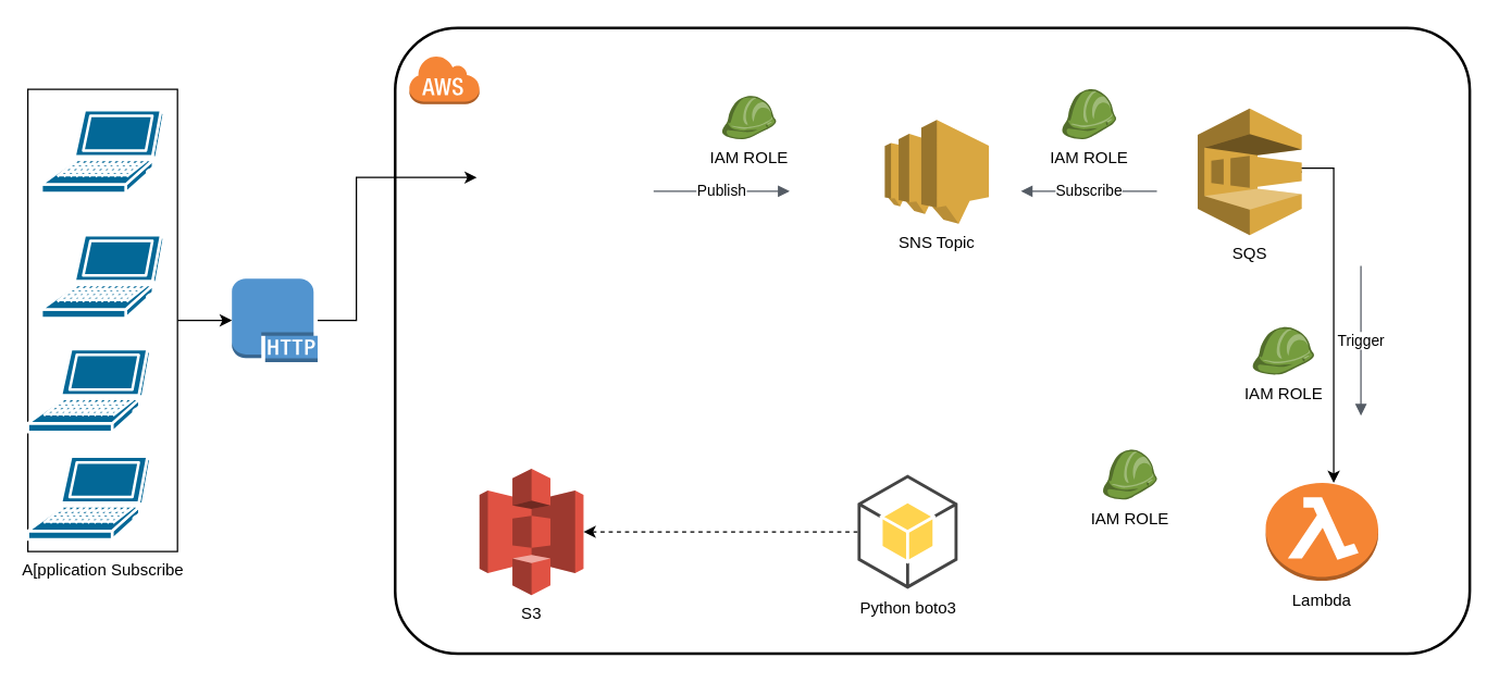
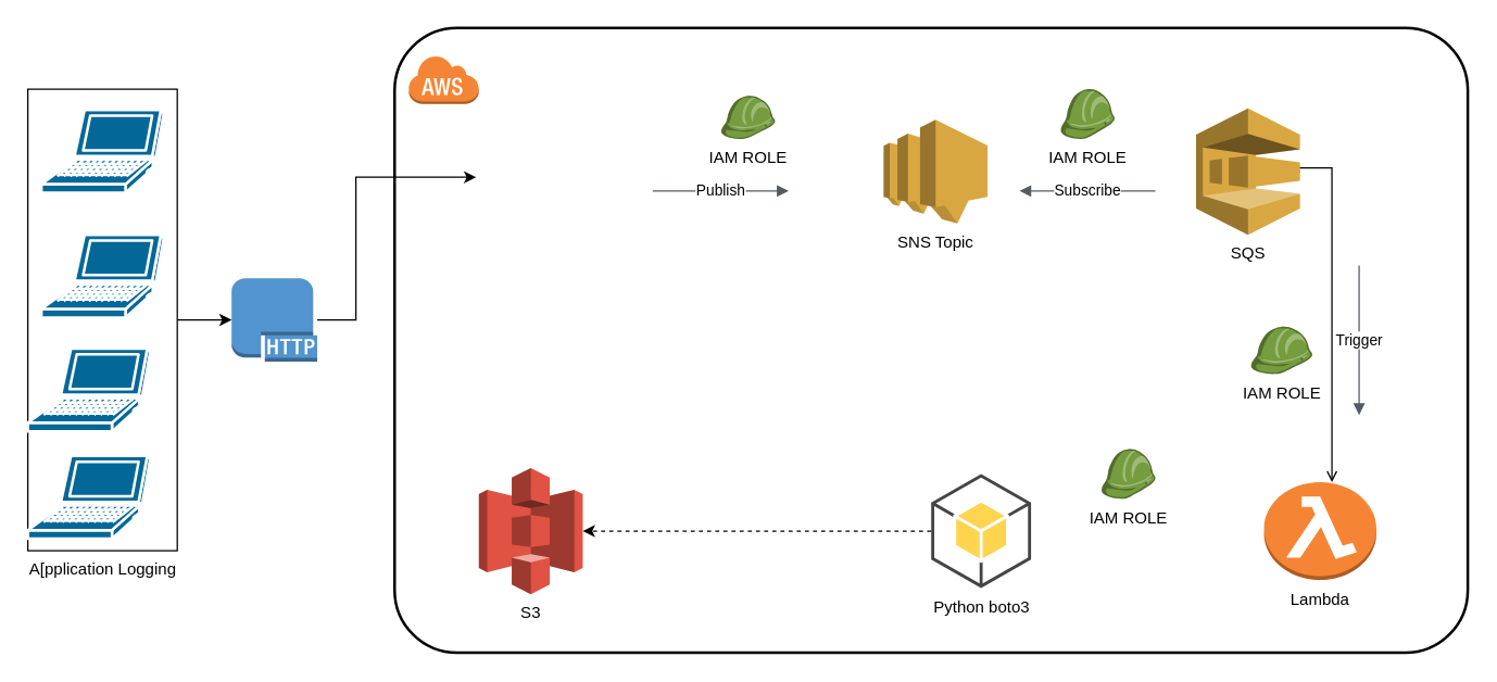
  <mxCell id="0" />
  <mxCell id="1" parent="0" />
  <mxCell id="2" value="" style="rounded=1;arcSize=10;dashed=0;fillColor=none;gradientColor=none;strokeWidth=2;" parent="1" vertex="1"><mxGeometry x="290" width="790" height="460" as="geometry" y="20" /></mxCell>
  <mxCell id="3" value="" style="dashed=0;html=1;shape=mxgraph.aws3.cloud;fillColor=#F58536;gradientColor=none;dashed=0;strokeColor=#;" parent="1" vertex="1"><mxGeometry x="300" y="40" width="52" height="36" as="geometry" /></mxCell>
  <mxCell id="4" style="edgeStyle=orthogonalEdgeStyle;rounded=0;orthogonalLoop=1;jettySize=auto;html=1;entryX=0;entryY=0.5;entryDx=0;entryDy=0;entryPerimeter=0;" parent="1" source="5" target="25" edge="1"><mxGeometry relative="1" as="geometry" /></mxCell>
- <mxCell id="5" value="A[pplication Subscribe" style="verticalLabelPosition=bottom;verticalAlign=top;html=1;shape=mxgraph.basic.rect;fillColor2=none;strokeWidth=1;size=20;indent=5;" parent="1" vertex="1"><mxGeometry x="20" y="65" width="110" height="340" as="geometry" /></mxCell>
+ <mxCell id="5" value="A[pplication Logging" style="verticalLabelPosition=bottom;verticalAlign=top;html=1;shape=mxgraph.basic.rect;fillColor2=none;strokeWidth=1;size=20;indent=5;" parent="1" vertex="1"><mxGeometry x="20" y="65" width="110" height="340" as="geometry" /></mxCell>
  <mxCell id="6" value="" style="shape=mxgraph.cisco.computers_and_peripherals.laptop;html=1;dashed=0;fillColor=#036897;strokeColor=#ffffff;strokeWidth=2;verticalLabelPosition=bottom;verticalAlign=top" parent="1" vertex="1"><mxGeometry x="20" y="335.13" width="90" height="61" as="geometry" /></mxCell>
  <mxCell id="7" value="" style="shape=mxgraph.cisco.computers_and_peripherals.laptop;html=1;dashed=0;fillColor=#036897;strokeColor=#ffffff;strokeWidth=2;verticalLabelPosition=bottom;verticalAlign=top" parent="1" vertex="1"><mxGeometry x="30" y="80.38" width="90" height="61" as="geometry" /></mxCell>
  <mxCell id="8" value="" style="shape=mxgraph.cisco.computers_and_peripherals.laptop;html=1;dashed=0;fillColor=#036897;strokeColor=#ffffff;strokeWidth=2;verticalLabelPosition=bottom;verticalAlign=top" parent="1" vertex="1"><mxGeometry x="30" y="172.25" width="90" height="61" as="geometry" /></mxCell>
  <mxCell id="9" value="" style="shape=mxgraph.cisco.computers_and_peripherals.laptop;html=1;dashed=0;fillColor=#036897;strokeColor=#ffffff;strokeWidth=2;verticalLabelPosition=bottom;verticalAlign=top" parent="1" vertex="1"><mxGeometry x="20" y="256.13" width="90" height="61" as="geometry" /></mxCell>
  <mxCell id="10" value="Lambda" style="outlineConnect=0;dashed=0;verticalLabelPosition=bottom;verticalAlign=top;align=center;html=1;shape=mxgraph.aws3.lambda_function;fillColor=#F58534;gradientColor=none;" parent="1" vertex="1"><mxGeometry x="930" y="354.5" width="82.75" height="72" as="geometry" /></mxCell>
  <mxCell id="11" value="SNS Topic" style="outlineConnect=0;dashed=0;verticalLabelPosition=bottom;verticalAlign=top;align=center;html=1;shape=mxgraph.aws3.sns;fillColor=#D9A741;gradientColor=none;" parent="1" vertex="1"><mxGeometry x="650" y="87.5" width="76.5" height="76.5" as="geometry" /></mxCell>
- <mxCell id="12" style="edgeStyle=orthogonalEdgeStyle;rounded=0;orthogonalLoop=1;jettySize=auto;html=1;exitX=1;exitY=0.5;exitDx=0;exitDy=0;exitPerimeter=0;" parent="1" source="13" target="10" edge="1"><mxGeometry relative="1" as="geometry"><mxPoint x="880" y="220" as="sourcePoint" /><Array as="points"><mxPoint x="937" y="123" /><mxPoint x="980" y="123" /></Array></mxGeometry></mxCell>
+ <mxCell id="12" style="edgeStyle=orthogonalEdgeStyle;rounded=0;orthogonalLoop=1;jettySize=auto;html=1;exitX=1;exitY=0.5;exitDx=0;exitDy=0;exitPerimeter=0;endArrow=open;" parent="1" source="13" target="10" edge="1"><mxGeometry relative="1" as="geometry"><mxPoint x="880" y="220" as="sourcePoint" /><Array as="points"><mxPoint x="937" y="123" /><mxPoint x="980" y="123" /></Array></mxGeometry></mxCell>
  <mxCell id="13" value="SQS" style="outlineConnect=0;dashed=0;verticalLabelPosition=bottom;verticalAlign=top;align=center;html=1;shape=mxgraph.aws3.sqs;fillColor=#D9A741;gradientColor=none;" parent="1" vertex="1"><mxGeometry x="880" y="79.25" width="76.5" height="93" as="geometry" /></mxCell>
  <mxCell id="14" value="S3" style="outlineConnect=0;dashed=0;verticalLabelPosition=bottom;verticalAlign=top;align=center;html=1;shape=mxgraph.aws3.s3;fillColor=#E05243;gradientColor=none;" parent="1" vertex="1"><mxGeometry x="352" y="344" width="76.5" height="93" as="geometry" /></mxCell>
  <mxCell id="15" value="IAM ROLE" style="outlineConnect=0;dashed=0;verticalLabelPosition=bottom;verticalAlign=top;align=center;html=1;shape=mxgraph.aws3.role;fillColor=#759C3E;gradientColor=none;strokeColor=#;" parent="1" vertex="1"><mxGeometry x="810" y="330" width="40" height="36.75" as="geometry" /></mxCell>
  <mxCell id="16" value="IAM ROLE" style="outlineConnect=0;dashed=0;verticalLabelPosition=bottom;verticalAlign=top;align=center;html=1;shape=mxgraph.aws3.role;fillColor=#759C3E;gradientColor=none;strokeColor=#;" parent="1" vertex="1"><mxGeometry x="530" y="70" width="40" height="31.75" as="geometry" /></mxCell>
  <mxCell id="17" value="IAM ROLE" style="outlineConnect=0;dashed=0;verticalLabelPosition=bottom;verticalAlign=top;align=center;html=1;shape=mxgraph.aws3.role;fillColor=#759C3E;gradientColor=none;strokeColor=#;" parent="1" vertex="1"><mxGeometry x="780" y="65" width="40" height="36.75" as="geometry" /></mxCell>
  <mxCell id="18" style="edgeStyle=orthogonalEdgeStyle;rounded=0;orthogonalLoop=1;jettySize=auto;html=1;exitX=0;exitY=0.5;exitDx=0;exitDy=0;exitPerimeter=0;dashed=1;" parent="1" source="19" target="14" edge="1"><mxGeometry relative="1" as="geometry" /></mxCell>
- <mxCell id="19" value="Python boto3" style="outlineConnect=0;dashed=0;verticalLabelPosition=bottom;verticalAlign=top;align=center;html=1;shape=mxgraph.aws3.android;fillColor=#FFD44F;gradientColor=none;strokeColor=#;" parent="1" vertex="1"><mxGeometry x="630" y="348.5" width="73.5" height="84" as="geometry" /></mxCell>
+ <mxCell id="19" value="Python boto3" style="outlineConnect=0;dashed=0;verticalLabelPosition=bottom;verticalAlign=top;align=center;html=1;shape=mxgraph.aws3.android;fillColor=#FFD44F;gradientColor=none;strokeColor=#;" parent="1" vertex="1"><mxGeometry x="685" y="348.5" width="73.5" height="84" as="geometry" /></mxCell>
  <mxCell id="20" value="&lt;div&gt;Publish&lt;/div&gt;" style="edgeStyle=orthogonalEdgeStyle;html=1;endArrow=block;elbow=vertical;startArrow=none;endFill=1;strokeColor=#545B64;rounded=0;" parent="1" edge="1"><mxGeometry width="100" relative="1" as="geometry"><mxPoint x="480" y="140" as="sourcePoint" /><mxPoint x="580" y="140" as="targetPoint" /></mxGeometry></mxCell>
  <mxCell id="21" value="Subscribe" style="edgeStyle=orthogonalEdgeStyle;html=1;endArrow=none;elbow=vertical;startArrow=block;startFill=1;strokeColor=#545B64;rounded=0;" parent="1" edge="1"><mxGeometry width="100" relative="1" as="geometry"><mxPoint x="750" y="140" as="sourcePoint" /><mxPoint x="850" y="140" as="targetPoint" /></mxGeometry></mxCell>
  <mxCell id="22" value="Trigger" style="edgeStyle=orthogonalEdgeStyle;html=1;endArrow=block;elbow=vertical;startArrow=none;endFill=1;strokeColor=#545B64;rounded=0;" parent="1" edge="1"><mxGeometry width="100" relative="1" as="geometry"><mxPoint x="1000" y="195" as="sourcePoint" /><mxPoint x="1000" y="305" as="targetPoint" /><Array as="points"><mxPoint x="1000" y="274.75" /><mxPoint x="1000" y="274.75" /></Array></mxGeometry></mxCell>
  <mxCell id="23" value="IAM ROLE" style="outlineConnect=0;dashed=0;verticalLabelPosition=bottom;verticalAlign=top;align=center;html=1;shape=mxgraph.aws3.role;fillColor=#759C3E;gradientColor=none;strokeColor=#;" parent="1" vertex="1"><mxGeometry x="920" y="240" width="45.5" height="34.87" as="geometry" /></mxCell>
  <mxCell id="24" style="edgeStyle=orthogonalEdgeStyle;rounded=0;orthogonalLoop=1;jettySize=auto;html=1;entryX=0.076;entryY=0.239;entryDx=0;entryDy=0;entryPerimeter=0;" parent="1" source="25" target="2" edge="1"><mxGeometry relative="1" as="geometry" /></mxCell>
  <mxCell id="25" value="" style="outlineConnect=0;dashed=0;verticalLabelPosition=bottom;verticalAlign=top;align=center;html=1;shape=mxgraph.aws3.http_protocol;fillColor=#5294CF;gradientColor=none;strokeColor=#;" parent="1" vertex="1"><mxGeometry x="170" y="204.38" width="63" height="61.25" as="geometry" /></mxCell>
